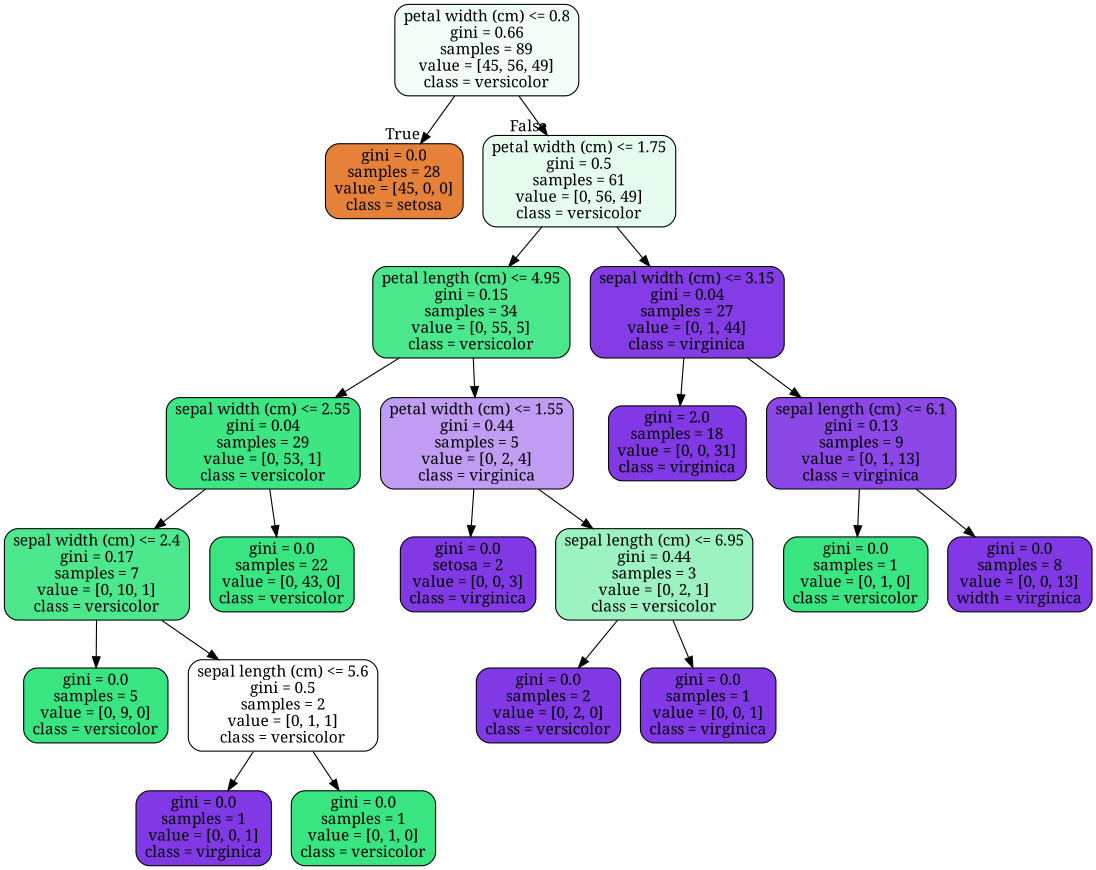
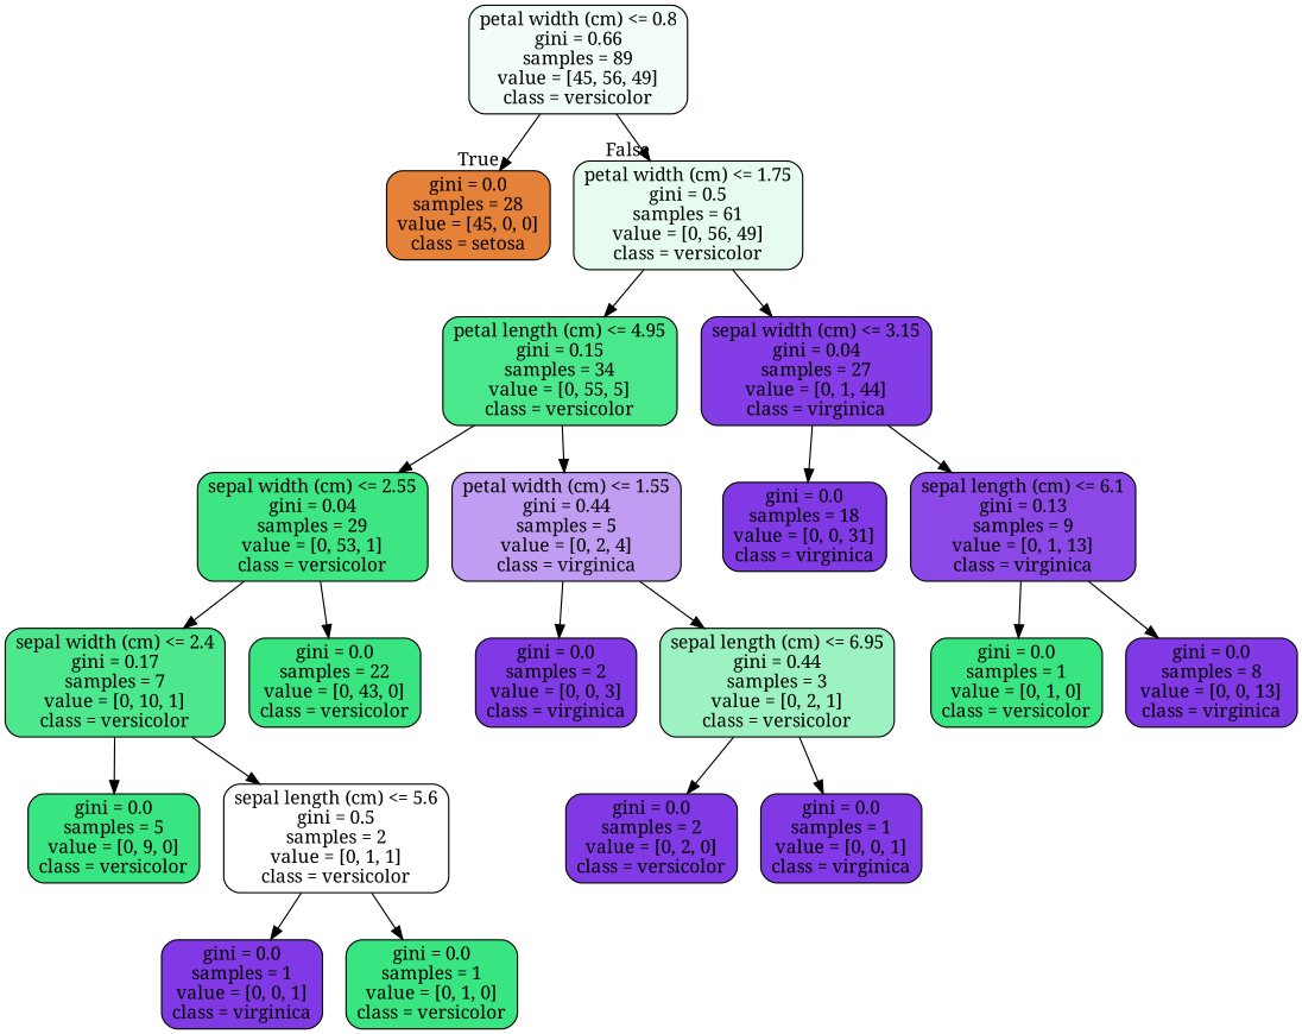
  digraph {
    fontname="Noto Serif"
    node [color=black fillcolor="#8139e5" fontname="Noto Serif" shape=box style="filled, rounded"]
    edge [fontname="Noto Serif"]
    n1 [fillcolor="#f1fdf6" label="petal width (cm) <= 0.8\ngini = 0.66\nsamples = 89\nvalue = [45, 56, 49]\nclass = versicolor"]
    n2 [fillcolor="#e58139" label="gini = 0.0\nsamples = 28\nvalue = [45, 0, 0]\nclass = setosa"]
    n3 [fillcolor="#e6fcef" label="petal width (cm) <= 1.75\ngini = 0.5\nsamples = 61\nvalue = [0, 56, 49]\nclass = versicolor"]
    n4 [fillcolor="#4be78c" label="petal length (cm) <= 4.95\ngini = 0.15\nsamples = 34\nvalue = [0, 55, 5]\nclass = versicolor"]
    n5 [fillcolor="#843de6" label="sepal width (cm) <= 3.15\ngini = 0.04\nsamples = 27\nvalue = [0, 1, 44]\nclass = virginica"]
    n6 [fillcolor="#3de583" label="sepal width (cm) <= 2.55\ngini = 0.04\nsamples = 29\nvalue = [0, 53, 1]\nclass = versicolor"]
    n7 [fillcolor="#c09cf2" label="petal width (cm) <= 1.55\ngini = 0.44\nsamples = 5\nvalue = [0, 2, 4]\nclass = virginica"]
-   n8 [label="gini = 2.0\nsamples = 18\nvalue = [0, 0, 31]\nclass = virginica"]
+   n8 [label="gini = 0.0\nsamples = 18\nvalue = [0, 0, 31]\nclass = virginica"]
    n9 [fillcolor="#8b48e7" label="sepal length (cm) <= 6.1\ngini = 0.13\nsamples = 9\nvalue = [0, 1, 13]\nclass = virginica"]
    n10 [fillcolor="#4de88e" label="sepal width (cm) <= 2.4\ngini = 0.17\nsamples = 7\nvalue = [0, 10, 1]\nclass = versicolor"]
    n11 [fillcolor="#39e581" label="gini = 0.0\nsamples = 22\nvalue = [0, 43, 0]\nclass = versicolor"]
-   n12 [label="gini = 0.0\nsetosa = 2\nvalue = [0, 0, 3]\nclass = virginica"]
+   n12 [label="gini = 0.0\nsamples = 2\nvalue = [0, 0, 3]\nclass = virginica"]
    n13 [fillcolor="#9cf2c0" label="sepal length (cm) <= 6.95\ngini = 0.44\nsamples = 3\nvalue = [0, 2, 1]\nclass = versicolor"]
    n14 [fillcolor="#39e581" label="gini = 0.0\nsamples = 5\nvalue = [0, 9, 0]\nclass = versicolor"]
    n15 [fillcolor="#ffffff" label="sepal length (cm) <= 5.6\ngini = 0.5\nsamples = 2\nvalue = [0, 1, 1]\nclass = versicolor"]
    n16 [label="gini = 0.0\nsamples = 1\nvalue = [0, 0, 1]\nclass = virginica"]
    n17 [fillcolor="#39e581" label="gini = 0.0\nsamples = 1\nvalue = [0, 1, 0]\nclass = versicolor"]
    n18 [label="gini = 0.0\nsamples = 2\nvalue = [0, 2, 0]\nclass = versicolor"]
    n19 [label="gini = 0.0\nsamples = 1\nvalue = [0, 0, 1]\nclass = virginica"]
    n20 [fillcolor="#39e581" label="gini = 0.0\nsamples = 1\nvalue = [0, 1, 0]\nclass = versicolor"]
-   n21 [label="gini = 0.0\nsamples = 8\nvalue = [0, 0, 13]\nwidth = virginica"]
+   n21 [label="gini = 0.0\nsamples = 8\nvalue = [0, 0, 13]\nclass = virginica"]
    n1 -> n2 [headlabel=True labelangle=45 labeldistance=2.5]
    n1 -> n3 [headlabel=False labelangle=-45 labeldistance=2.5]
    n3 -> n4
    n3 -> n5
    n4 -> n6
    n4 -> n7
    n5 -> n8
    n5 -> n9
    n6 -> n10
    n6 -> n11
    n7 -> n12
    n7 -> n13
    n9 -> n20
    n9 -> n21
    n10 -> n14
    n10 -> n15
    n13 -> n18
    n13 -> n19
    n15 -> n16
    n15 -> n17
  }
